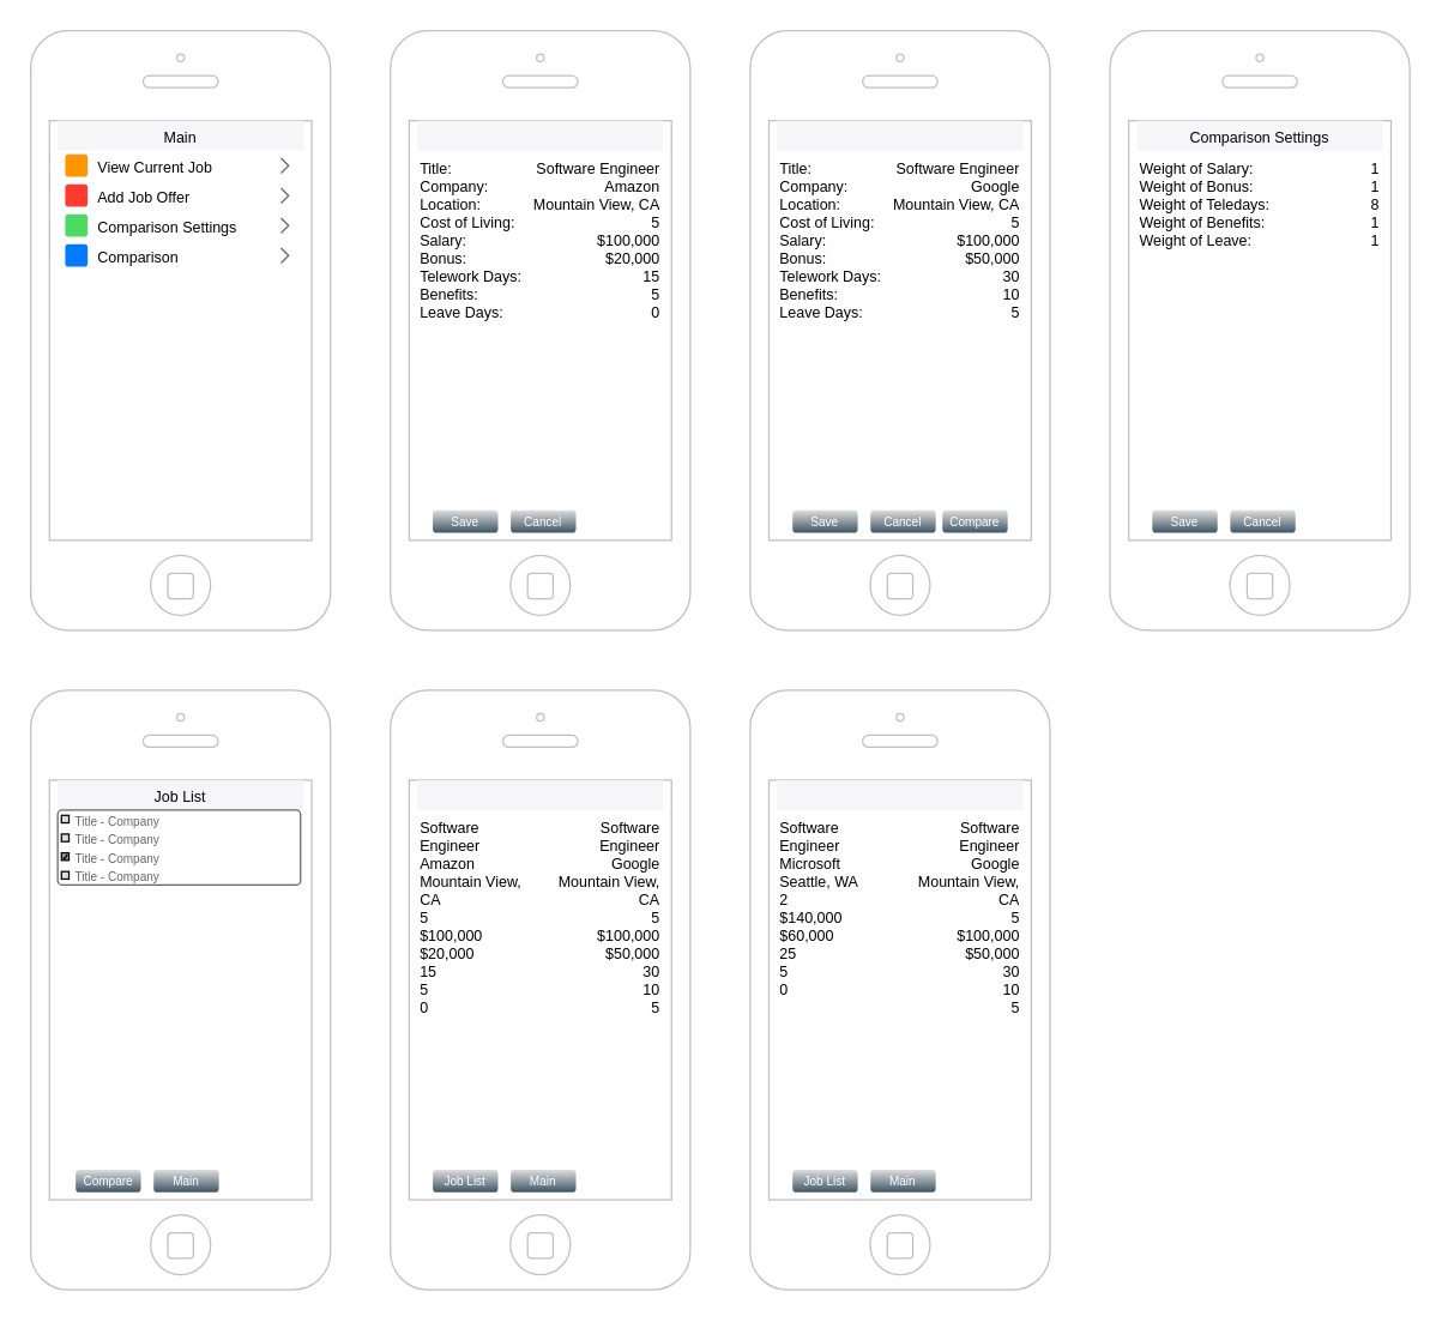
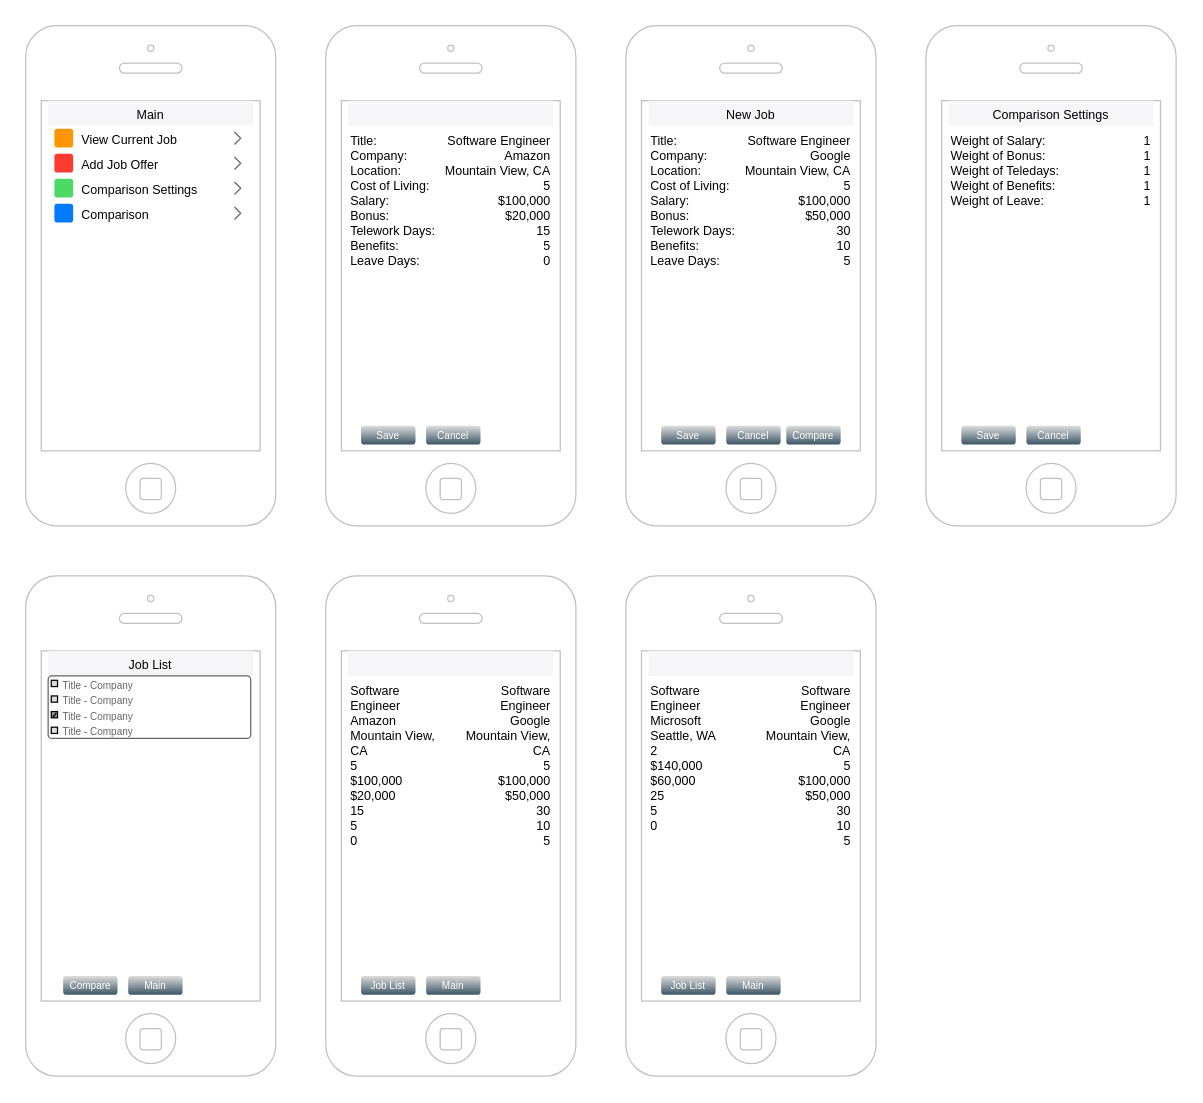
  <mxCell id="0" />
  <mxCell id="1" parent="0" />
  <mxCell id="2" value="" style="html=1;verticalLabelPosition=bottom;labelBackgroundColor=#ffffff;verticalAlign=top;shadow=0;dashed=0;strokeWidth=1;shape=mxgraph.ios7.misc.iphone;strokeColor=#c0c0c0;" parent="1" vertex="1"><mxGeometry width="200" height="400" as="geometry" x="20" y="20" /></mxCell>
  <mxCell id="3" value="" style="html=1;verticalLabelPosition=bottom;labelBackgroundColor=#ffffff;verticalAlign=top;shadow=0;dashed=0;strokeWidth=1;shape=mxgraph.ios7.misc.iphone;strokeColor=#c0c0c0;" parent="1" vertex="1"><mxGeometry x="260" width="200" height="400" as="geometry" y="20" /></mxCell>
  <mxCell id="4" value="" style="html=1;verticalLabelPosition=bottom;labelBackgroundColor=#ffffff;verticalAlign=top;shadow=0;dashed=0;strokeWidth=1;shape=mxgraph.ios7.misc.iphone;strokeColor=#c0c0c0;" parent="1" vertex="1"><mxGeometry x="500" width="200" height="400" as="geometry" y="20" /></mxCell>
  <mxCell id="5" value="" style="html=1;verticalLabelPosition=bottom;labelBackgroundColor=#ffffff;verticalAlign=top;shadow=0;dashed=0;strokeWidth=1;shape=mxgraph.ios7.misc.iphone;strokeColor=#c0c0c0;" parent="1" vertex="1"><mxGeometry x="740" width="200" height="400" as="geometry" y="20" /></mxCell>
  <mxCell id="6" value="" style="shape=rect;fillColor=#F6F6F8;strokeColor=none;" parent="1" vertex="1"><mxGeometry x="38" y="80" width="164" height="20" as="geometry" /></mxCell>
  <mxCell id="7" value="Main" style="text;fontSize=10;verticalAlign=middle;align=center;spacingTop=2;" parent="6" vertex="1"><mxGeometry x="55" width="54" height="20" as="geometry" /></mxCell>
  <mxCell id="8" value="" style="shape=rect;fillColor=#F6F6F8;strokeColor=none;" parent="1" vertex="1"><mxGeometry x="278" y="80" width="164" height="20" as="geometry" /></mxCell>
  <mxCell id="9" value="" style="shape=rect;fillColor=#F6F6F8;strokeColor=none;" parent="1" vertex="1"><mxGeometry x="518" y="80" width="164" height="20" as="geometry" /></mxCell>
+ <mxCell id="10" value="New Job" style="text;fontSize=10;verticalAlign=middle;align=center;spacingTop=2;" parent="9" vertex="1"><mxGeometry x="55" width="54" height="20" as="geometry" /></mxCell>
  <mxCell id="11" value="" style="shape=rect;fillColor=#F6F6F8;strokeColor=none;" parent="1" vertex="1"><mxGeometry x="758" y="80" width="164" height="20" as="geometry" /></mxCell>
  <mxCell id="12" value="Comparison Settings" style="text;fontSize=10;verticalAlign=middle;align=center;spacingTop=2;" parent="11" vertex="1"><mxGeometry x="55" width="54" height="20" as="geometry" /></mxCell>
  <mxCell id="13" value="" style="html=1;verticalLabelPosition=bottom;labelBackgroundColor=#ffffff;verticalAlign=top;shadow=0;dashed=0;strokeWidth=1;shape=mxgraph.ios7.misc.iphone;strokeColor=#c0c0c0;" parent="1" vertex="1"><mxGeometry y="460" width="200" height="400" as="geometry" x="20" /></mxCell>
  <mxCell id="14" value="" style="html=1;verticalLabelPosition=bottom;labelBackgroundColor=#ffffff;verticalAlign=top;shadow=0;dashed=0;strokeWidth=1;shape=mxgraph.ios7.misc.iphone;strokeColor=#c0c0c0;" parent="1" vertex="1"><mxGeometry x="260" y="460" width="200" height="400" as="geometry" /></mxCell>
  <mxCell id="15" value="" style="shape=rect;fillColor=#F6F6F8;strokeColor=none;" parent="1" vertex="1"><mxGeometry x="38" y="520" width="164" height="20" as="geometry" /></mxCell>
  <mxCell id="16" value="Job List" style="text;fontSize=10;verticalAlign=middle;align=center;spacingTop=2;" parent="15" vertex="1"><mxGeometry x="55" width="54" height="20" as="geometry" /></mxCell>
  <mxCell id="17" value="" style="shape=rect;fillColor=#F6F6F8;strokeColor=none;" parent="1" vertex="1"><mxGeometry x="278" y="520" width="164" height="20" as="geometry" /></mxCell>
  <mxCell id="18" value="" style="shape=rect;strokeColor=none;fillColor=#ffffff;gradientColor=none;shadow=0;" parent="1" vertex="1"><mxGeometry x="38" y="100" width="164" height="120" as="geometry" /></mxCell>
  <mxCell id="19" value="View Current Job" style="shape=rect;strokeColor=none;fontSize=10;fontColor=#000000;resizeWidth=1;align=left;spacingLeft=25;spacingTop=2;" parent="18" vertex="1"><mxGeometry width="164" height="20" relative="1" as="geometry" /></mxCell>
  <mxCell id="20" value="" style="shape=rect;rounded=1;rSize=3;strokeColor=none;fillColor=#FF9501;" parent="19" vertex="1"><mxGeometry y="0.5" width="15" height="15" relative="1" as="geometry"><mxPoint x="5" y="-7.5" as="offset" /></mxGeometry></mxCell>
  <mxCell id="21" value="" style="shape=mxgraph.ios7.misc.right;strokeColor=#666666;" parent="19" vertex="1"><mxGeometry x="1" y="0.5" width="5" height="10" relative="1" as="geometry"><mxPoint x="-15" y="-5" as="offset" /></mxGeometry></mxCell>
  <mxCell id="22" value="Add Job Offer" style="shape=rect;strokeColor=none;fontSize=10;fontColor=#000000;resizeWidth=1;align=left;spacingLeft=25;spacingTop=2;" parent="18" vertex="1"><mxGeometry width="164" height="20" relative="1" as="geometry"><mxPoint y="20" as="offset" /></mxGeometry></mxCell>
  <mxCell id="23" value="" style="shape=rect;rounded=1;rSize=3;strokeColor=none;fillColor=#FF3B2F;" parent="22" vertex="1"><mxGeometry y="0.5" width="15" height="15" relative="1" as="geometry"><mxPoint x="5" y="-7.5" as="offset" /></mxGeometry></mxCell>
  <mxCell id="24" value="" style="shape=mxgraph.ios7.misc.right;strokeColor=#666666;" parent="22" vertex="1"><mxGeometry x="1" y="0.5" width="5" height="10" relative="1" as="geometry"><mxPoint x="-15" y="-5" as="offset" /></mxGeometry></mxCell>
  <mxCell id="25" value="Comparison Settings" style="shape=rect;strokeColor=none;fontSize=10;fontColor=#000000;resizeWidth=1;align=left;spacingLeft=25;spacingTop=2;" parent="18" vertex="1"><mxGeometry width="164" height="20" relative="1" as="geometry"><mxPoint y="40" as="offset" /></mxGeometry></mxCell>
  <mxCell id="26" value="" style="shape=rect;rounded=1;rSize=3;strokeColor=none;fillColor=#4CDA64;" parent="25" vertex="1"><mxGeometry y="0.5" width="15" height="15" relative="1" as="geometry"><mxPoint x="5" y="-7.5" as="offset" /></mxGeometry></mxCell>
  <mxCell id="27" value="" style="shape=mxgraph.ios7.misc.right;strokeColor=#666666;" parent="25" vertex="1"><mxGeometry x="1" y="0.5" width="5" height="10" relative="1" as="geometry"><mxPoint x="-15" y="-5" as="offset" /></mxGeometry></mxCell>
  <mxCell id="28" value="Comparison" style="shape=rect;strokeColor=none;fontSize=10;fontColor=#000000;resizeWidth=1;align=left;spacingLeft=25;spacingTop=2;" parent="18" vertex="1"><mxGeometry width="164" height="20" relative="1" as="geometry"><mxPoint y="60" as="offset" /></mxGeometry></mxCell>
  <mxCell id="29" value="" style="shape=rect;rounded=1;rSize=3;strokeColor=none;fillColor=#007AFF;" parent="28" vertex="1"><mxGeometry y="0.5" width="15" height="15" relative="1" as="geometry"><mxPoint x="5" y="-7.5" as="offset" /></mxGeometry></mxCell>
  <mxCell id="30" value="" style="shape=mxgraph.ios7.misc.right;strokeColor=#666666;" parent="28" vertex="1"><mxGeometry x="1" y="0.5" width="5" height="10" relative="1" as="geometry"><mxPoint x="-15" y="-5" as="offset" /></mxGeometry></mxCell>
  <mxCell id="31" value="&lt;div style=&quot;font-size: 10px;&quot;&gt;&lt;font style=&quot;font-size: 10px;&quot;&gt;Weight of Salary:&lt;/font&gt;&lt;/div&gt;&lt;div style=&quot;font-size: 10px;&quot;&gt;&lt;font style=&quot;font-size: 10px;&quot;&gt;Weight of Bonus:&lt;/font&gt;&lt;/div&gt;&lt;div style=&quot;font-size: 10px;&quot;&gt;&lt;font style=&quot;font-size: 10px;&quot;&gt;Weight of Teledays:&lt;/font&gt;&lt;/div&gt;&lt;div style=&quot;font-size: 10px;&quot;&gt;&lt;font style=&quot;font-size: 10px;&quot;&gt;Weight of Benefits:&lt;/font&gt;&lt;/div&gt;&lt;div style=&quot;font-size: 10px;&quot;&gt;&lt;font style=&quot;font-size: 10px;&quot;&gt;Weight of Leave:&lt;br style=&quot;font-size: 10px;&quot;&gt;&lt;/font&gt;&lt;/div&gt;" style="text;strokeColor=none;fillColor=none;html=1;whiteSpace=wrap;verticalAlign=top;overflow=hidden;align=left;fontSize=10;" parent="1" vertex="1"><mxGeometry x="758" y="100" width="100" height="160" as="geometry" /></mxCell>
- <mxCell id="32" value="&lt;div&gt;1&lt;/div&gt;&lt;div&gt;1&lt;/div&gt;&lt;div&gt;8&lt;/div&gt;&lt;div&gt;1&lt;/div&gt;&lt;div&gt;1&lt;br&gt;&lt;/div&gt;" style="text;strokeColor=none;fillColor=none;html=1;whiteSpace=wrap;verticalAlign=top;overflow=hidden;align=right;fontSize=10;" parent="1" vertex="1"><mxGeometry x="822" y="100" width="100" height="160" as="geometry" /></mxCell>
+ <mxCell id="32" value="&lt;div&gt;1&lt;/div&gt;&lt;div&gt;1&lt;/div&gt;&lt;div&gt;1&lt;/div&gt;&lt;div&gt;1&lt;/div&gt;&lt;div&gt;1&lt;br&gt;&lt;/div&gt;" style="text;strokeColor=none;fillColor=none;html=1;whiteSpace=wrap;verticalAlign=top;overflow=hidden;align=right;fontSize=10;" parent="1" vertex="1"><mxGeometry x="822" y="100" width="100" height="160" as="geometry" /></mxCell>
  <mxCell id="33" value="&lt;div&gt;Title:&lt;/div&gt;&lt;div&gt;Company:&lt;/div&gt;&lt;div&gt;Location:&lt;/div&gt;&lt;div&gt;Cost of Living:&lt;/div&gt;&lt;div&gt;Salary:&lt;/div&gt;&lt;div&gt;Bonus:&lt;/div&gt;&lt;div&gt;Telework Days:&lt;/div&gt;&lt;div&gt;Benefits:&lt;/div&gt;&lt;div&gt;Leave Days:&lt;br&gt;&lt;/div&gt;" style="text;strokeColor=none;fillColor=none;html=1;whiteSpace=wrap;verticalAlign=top;overflow=hidden;align=left;fontSize=10;" parent="1" vertex="1"><mxGeometry x="518" y="100" width="100" height="160" as="geometry" /></mxCell>
  <mxCell id="34" value="&lt;div&gt;Software Engineer&lt;/div&gt;&lt;div&gt;Google&lt;/div&gt;&lt;div&gt;Mountain View, CA&lt;/div&gt;&lt;div&gt;5&lt;/div&gt;&lt;div&gt;$100,000&lt;/div&gt;&lt;div&gt;$50,000&lt;/div&gt;&lt;div&gt;30&lt;/div&gt;&lt;div&gt;10&lt;/div&gt;&lt;div&gt;5&lt;br&gt;&lt;/div&gt;" style="text;strokeColor=none;fillColor=none;html=1;whiteSpace=wrap;verticalAlign=top;overflow=hidden;align=right;fontSize=10;" parent="1" vertex="1"><mxGeometry x="582" y="100" width="100" height="160" as="geometry" /></mxCell>
  <mxCell id="35" value="&lt;div&gt;Title:&lt;/div&gt;&lt;div&gt;Company:&lt;/div&gt;&lt;div&gt;Location:&lt;/div&gt;&lt;div&gt;Cost of Living:&lt;/div&gt;&lt;div&gt;Salary:&lt;/div&gt;&lt;div&gt;Bonus:&lt;/div&gt;&lt;div&gt;Telework Days:&lt;/div&gt;&lt;div&gt;Benefits:&lt;/div&gt;&lt;div&gt;Leave Days:&lt;br&gt;&lt;/div&gt;" style="text;strokeColor=none;fillColor=none;html=1;whiteSpace=wrap;verticalAlign=top;overflow=hidden;align=left;fontSize=10;" parent="1" vertex="1"><mxGeometry x="278" y="100" width="100" height="160" as="geometry" /></mxCell>
  <mxCell id="36" value="&lt;div&gt;Software Engineer&lt;/div&gt;&lt;div&gt;Amazon&lt;br&gt;&lt;/div&gt;&lt;div&gt;Mountain View, CA&lt;/div&gt;&lt;div&gt;5&lt;/div&gt;&lt;div&gt;$100,000&lt;/div&gt;&lt;div&gt;$20,000&lt;/div&gt;&lt;div&gt;15&lt;br&gt;&lt;/div&gt;&lt;div&gt;5&lt;br&gt;&lt;/div&gt;&lt;div&gt;0&lt;br&gt;&lt;/div&gt;" style="text;strokeColor=none;fillColor=none;html=1;whiteSpace=wrap;verticalAlign=top;overflow=hidden;align=right;fontSize=10;" parent="1" vertex="1"><mxGeometry x="342" y="100" width="100" height="160" as="geometry" /></mxCell>
  <mxCell id="37" value="Save" style="strokeWidth=1;html=1;shadow=0;dashed=0;shape=mxgraph.ios.iButton;strokeColor=#444444;fontColor=#ffffff;buttonText=;fontSize=8;fillColor=#dddddd;fillColor2=#3D5565;whiteSpace=wrap;align=center;" parent="1" vertex="1"><mxGeometry x="288.25" y="340" width="43.5" height="15" as="geometry" /></mxCell>
  <mxCell id="38" value="Cancel" style="strokeWidth=1;html=1;shadow=0;dashed=0;shape=mxgraph.ios.iButton;strokeColor=#444444;fontColor=#ffffff;buttonText=;fontSize=8;fillColor=#dddddd;fillColor2=#3D5565;whiteSpace=wrap;align=center;" parent="1" vertex="1"><mxGeometry x="340.25" y="340" width="43.5" height="15" as="geometry" /></mxCell>
  <mxCell id="39" value="Save" style="strokeWidth=1;html=1;shadow=0;dashed=0;shape=mxgraph.ios.iButton;strokeColor=#444444;fontColor=#ffffff;buttonText=;fontSize=8;fillColor=#dddddd;fillColor2=#3D5565;whiteSpace=wrap;align=center;" parent="1" vertex="1"><mxGeometry x="528.25" y="340" width="43.5" height="15" as="geometry" /></mxCell>
  <mxCell id="40" value="Cancel" style="strokeWidth=1;html=1;shadow=0;dashed=0;shape=mxgraph.ios.iButton;strokeColor=#444444;fontColor=#ffffff;buttonText=;fontSize=8;fillColor=#dddddd;fillColor2=#3D5565;whiteSpace=wrap;align=center;" parent="1" vertex="1"><mxGeometry x="580.25" y="340" width="43.5" height="15" as="geometry" /></mxCell>
  <mxCell id="41" value="Compare" style="strokeWidth=1;html=1;shadow=0;dashed=0;shape=mxgraph.ios.iButton;strokeColor=#444444;fontColor=#ffffff;buttonText=;fontSize=8;fillColor=#dddddd;fillColor2=#3D5565;whiteSpace=wrap;align=center;" parent="1" vertex="1"><mxGeometry x="628.25" y="340" width="43.5" height="15" as="geometry" /></mxCell>
  <mxCell id="42" value="Save" style="strokeWidth=1;html=1;shadow=0;dashed=0;shape=mxgraph.ios.iButton;strokeColor=#444444;fontColor=#ffffff;buttonText=;fontSize=8;fillColor=#dddddd;fillColor2=#3D5565;whiteSpace=wrap;align=center;" parent="1" vertex="1"><mxGeometry x="768.25" y="340" width="43.5" height="15" as="geometry" /></mxCell>
  <mxCell id="43" value="Cancel" style="strokeWidth=1;html=1;shadow=0;dashed=0;shape=mxgraph.ios.iButton;strokeColor=#444444;fontColor=#ffffff;buttonText=;fontSize=8;fillColor=#dddddd;fillColor2=#3D5565;whiteSpace=wrap;align=center;" parent="1" vertex="1"><mxGeometry x="820.25" y="340" width="43.5" height="15" as="geometry" /></mxCell>
  <mxCell id="44" value="Job List" style="strokeWidth=1;html=1;shadow=0;dashed=0;shape=mxgraph.ios.iButton;strokeColor=#444444;fontColor=#ffffff;buttonText=;fontSize=8;fillColor=#dddddd;fillColor2=#3D5565;whiteSpace=wrap;align=center;" parent="1" vertex="1"><mxGeometry x="288.25" y="780" width="43.5" height="15" as="geometry" /></mxCell>
  <mxCell id="45" value="Main" style="strokeWidth=1;html=1;shadow=0;dashed=0;shape=mxgraph.ios.iButton;strokeColor=#444444;fontColor=#ffffff;buttonText=;fontSize=8;fillColor=#dddddd;fillColor2=#3D5565;whiteSpace=wrap;align=center;" parent="1" vertex="1"><mxGeometry x="340.25" y="780" width="43.5" height="15" as="geometry" /></mxCell>
  <mxCell id="46" value="Compare" style="strokeWidth=1;html=1;shadow=0;dashed=0;shape=mxgraph.ios.iButton;strokeColor=#444444;fontColor=#ffffff;buttonText=;fontSize=8;fillColor=#dddddd;fillColor2=#3D5565;whiteSpace=wrap;align=center;" parent="1" vertex="1"><mxGeometry x="50" y="780" width="43.5" height="15" as="geometry" /></mxCell>
  <mxCell id="47" value="Main" style="strokeWidth=1;html=1;shadow=0;dashed=0;shape=mxgraph.ios.iButton;strokeColor=#444444;fontColor=#ffffff;buttonText=;fontSize=8;fillColor=#dddddd;fillColor2=#3D5565;whiteSpace=wrap;align=center;" parent="1" vertex="1"><mxGeometry x="102" y="780" width="43.5" height="15" as="geometry" /></mxCell>
  <mxCell id="48" value="" style="html=1;shadow=0;dashed=0;shape=mxgraph.ios.rrect;rSize=3;strokeColor=#666666;fillColor=#ffffff;gradientColor=none;recursiveResize=0;fontSize=8;align=right;" parent="1" vertex="1"><mxGeometry x="38" y="540" width="162" height="50" as="geometry" /></mxCell>
  <mxCell id="49" value="Title - Company" style="html=1;shadow=0;dashed=0;shape=mxgraph.ios.rrect;rSize=0;fillColor=#dddddd;align=left;spacingLeft=2;fontSize=8;fontColor=#666666;labelPosition=right;verticalLabelPosition=middle;verticalAlign=middle;spacingTop=3;" parent="48" vertex="1"><mxGeometry x="2.5" y="3.5" width="5" height="5" as="geometry" /></mxCell>
  <mxCell id="50" value="Title - Company" style="html=1;shadow=0;dashed=0;shape=mxgraph.ios.rrect;rSize=0;fillColor=#dddddd;align=left;spacingLeft=2;fontSize=8;fontColor=#666666;labelPosition=right;verticalLabelPosition=middle;verticalAlign=middle;spacingTop=3;" parent="48" vertex="1"><mxGeometry x="2.5" y="16" width="5" height="5" as="geometry" /></mxCell>
  <mxCell id="51" value="Title - Company" style="html=1;shadow=0;dashed=0;shape=mxgraph.ios.checkbox;fillColor=#999999;align=left;spacingLeft=2;fontSize=8;fontColor=#666666;labelPosition=right;verticalLabelPosition=middle;verticalAlign=middle;spacingTop=3;" parent="48" vertex="1"><mxGeometry x="2.5" y="28.5" width="5" height="5" as="geometry" /></mxCell>
  <mxCell id="52" value="Title - Company" style="html=1;shadow=0;dashed=0;shape=mxgraph.ios.rrect;rSize=0;fillColor=#dddddd;align=left;spacingLeft=2;fontSize=8;fontColor=#666666;labelPosition=right;verticalLabelPosition=middle;verticalAlign=middle;spacingTop=3;" parent="48" vertex="1"><mxGeometry x="2.5" y="41" width="5" height="5" as="geometry" /></mxCell>
  <mxCell id="53" value="&lt;div&gt;Software Engineer&lt;/div&gt;&lt;div&gt;Amazon&lt;br&gt;&lt;/div&gt;&lt;div&gt;Mountain View, CA&lt;/div&gt;&lt;div&gt;5&lt;/div&gt;&lt;div&gt;$100,000&lt;/div&gt;&lt;div&gt;$20,000&lt;/div&gt;&lt;div&gt;15&lt;br&gt;&lt;/div&gt;&lt;div&gt;5&lt;br&gt;&lt;/div&gt;&lt;div&gt;0&lt;br&gt;&lt;/div&gt;" style="text;strokeColor=none;fillColor=none;html=1;whiteSpace=wrap;verticalAlign=top;overflow=hidden;align=left;fontSize=10;" parent="1" vertex="1"><mxGeometry x="278" y="540" width="72" height="160" as="geometry" /></mxCell>
  <mxCell id="54" value="&lt;div&gt;Software Engineer&lt;/div&gt;&lt;div&gt;Google&lt;/div&gt;&lt;div&gt;Mountain View, CA&lt;/div&gt;&lt;div&gt;5&lt;/div&gt;&lt;div&gt;$100,000&lt;/div&gt;&lt;div&gt;$50,000&lt;/div&gt;&lt;div&gt;30&lt;/div&gt;&lt;div&gt;10&lt;/div&gt;&lt;div&gt;5&lt;br&gt;&lt;/div&gt;" style="text;strokeColor=none;fillColor=none;html=1;whiteSpace=wrap;verticalAlign=top;overflow=hidden;align=right;fontSize=10;" parent="1" vertex="1"><mxGeometry x="370" y="540" width="72" height="160" as="geometry" /></mxCell>
  <mxCell id="55" value="" style="html=1;verticalLabelPosition=bottom;labelBackgroundColor=#ffffff;verticalAlign=top;shadow=0;dashed=0;strokeWidth=1;shape=mxgraph.ios7.misc.iphone;strokeColor=#c0c0c0;" vertex="1" parent="1"><mxGeometry x="500" y="460" width="200" height="400" as="geometry" /></mxCell>
  <mxCell id="56" value="" style="shape=rect;fillColor=#F6F6F8;strokeColor=none;" vertex="1" parent="1"><mxGeometry x="518" y="520" width="164" height="20" as="geometry" /></mxCell>
  <mxCell id="57" value="Job List" style="strokeWidth=1;html=1;shadow=0;dashed=0;shape=mxgraph.ios.iButton;strokeColor=#444444;fontColor=#ffffff;buttonText=;fontSize=8;fillColor=#dddddd;fillColor2=#3D5565;whiteSpace=wrap;align=center;" vertex="1" parent="1"><mxGeometry x="528.25" y="780" width="43.5" height="15" as="geometry" /></mxCell>
  <mxCell id="58" value="Main" style="strokeWidth=1;html=1;shadow=0;dashed=0;shape=mxgraph.ios.iButton;strokeColor=#444444;fontColor=#ffffff;buttonText=;fontSize=8;fillColor=#dddddd;fillColor2=#3D5565;whiteSpace=wrap;align=center;" vertex="1" parent="1"><mxGeometry x="580.25" y="780" width="43.5" height="15" as="geometry" /></mxCell>
  <mxCell id="59" value="&lt;div&gt;Software Engineer&lt;/div&gt;&lt;div&gt;Microsoft&lt;br&gt;&lt;/div&gt;&lt;div&gt;Seattle, WA&lt;br&gt;&lt;/div&gt;&lt;div&gt;2&lt;br&gt;&lt;/div&gt;&lt;div&gt;$140,000&lt;/div&gt;&lt;div&gt;$60,000&lt;/div&gt;&lt;div&gt;25&lt;br&gt;&lt;/div&gt;&lt;div&gt;5&lt;br&gt;&lt;/div&gt;&lt;div&gt;0&lt;br&gt;&lt;/div&gt;" style="text;strokeColor=none;fillColor=none;html=1;whiteSpace=wrap;verticalAlign=top;overflow=hidden;align=left;fontSize=10;" vertex="1" parent="1"><mxGeometry x="518" y="540" width="72" height="160" as="geometry" /></mxCell>
  <mxCell id="60" value="&lt;div&gt;Software Engineer&lt;/div&gt;&lt;div&gt;Google&lt;/div&gt;&lt;div&gt;Mountain View, CA&lt;/div&gt;&lt;div&gt;5&lt;/div&gt;&lt;div&gt;$100,000&lt;/div&gt;&lt;div&gt;$50,000&lt;/div&gt;&lt;div&gt;30&lt;/div&gt;&lt;div&gt;10&lt;/div&gt;&lt;div&gt;5&lt;br&gt;&lt;/div&gt;" style="text;strokeColor=none;fillColor=none;html=1;whiteSpace=wrap;verticalAlign=top;overflow=hidden;align=right;fontSize=10;" vertex="1" parent="1"><mxGeometry x="610" y="540" width="72" height="160" as="geometry" /></mxCell>
